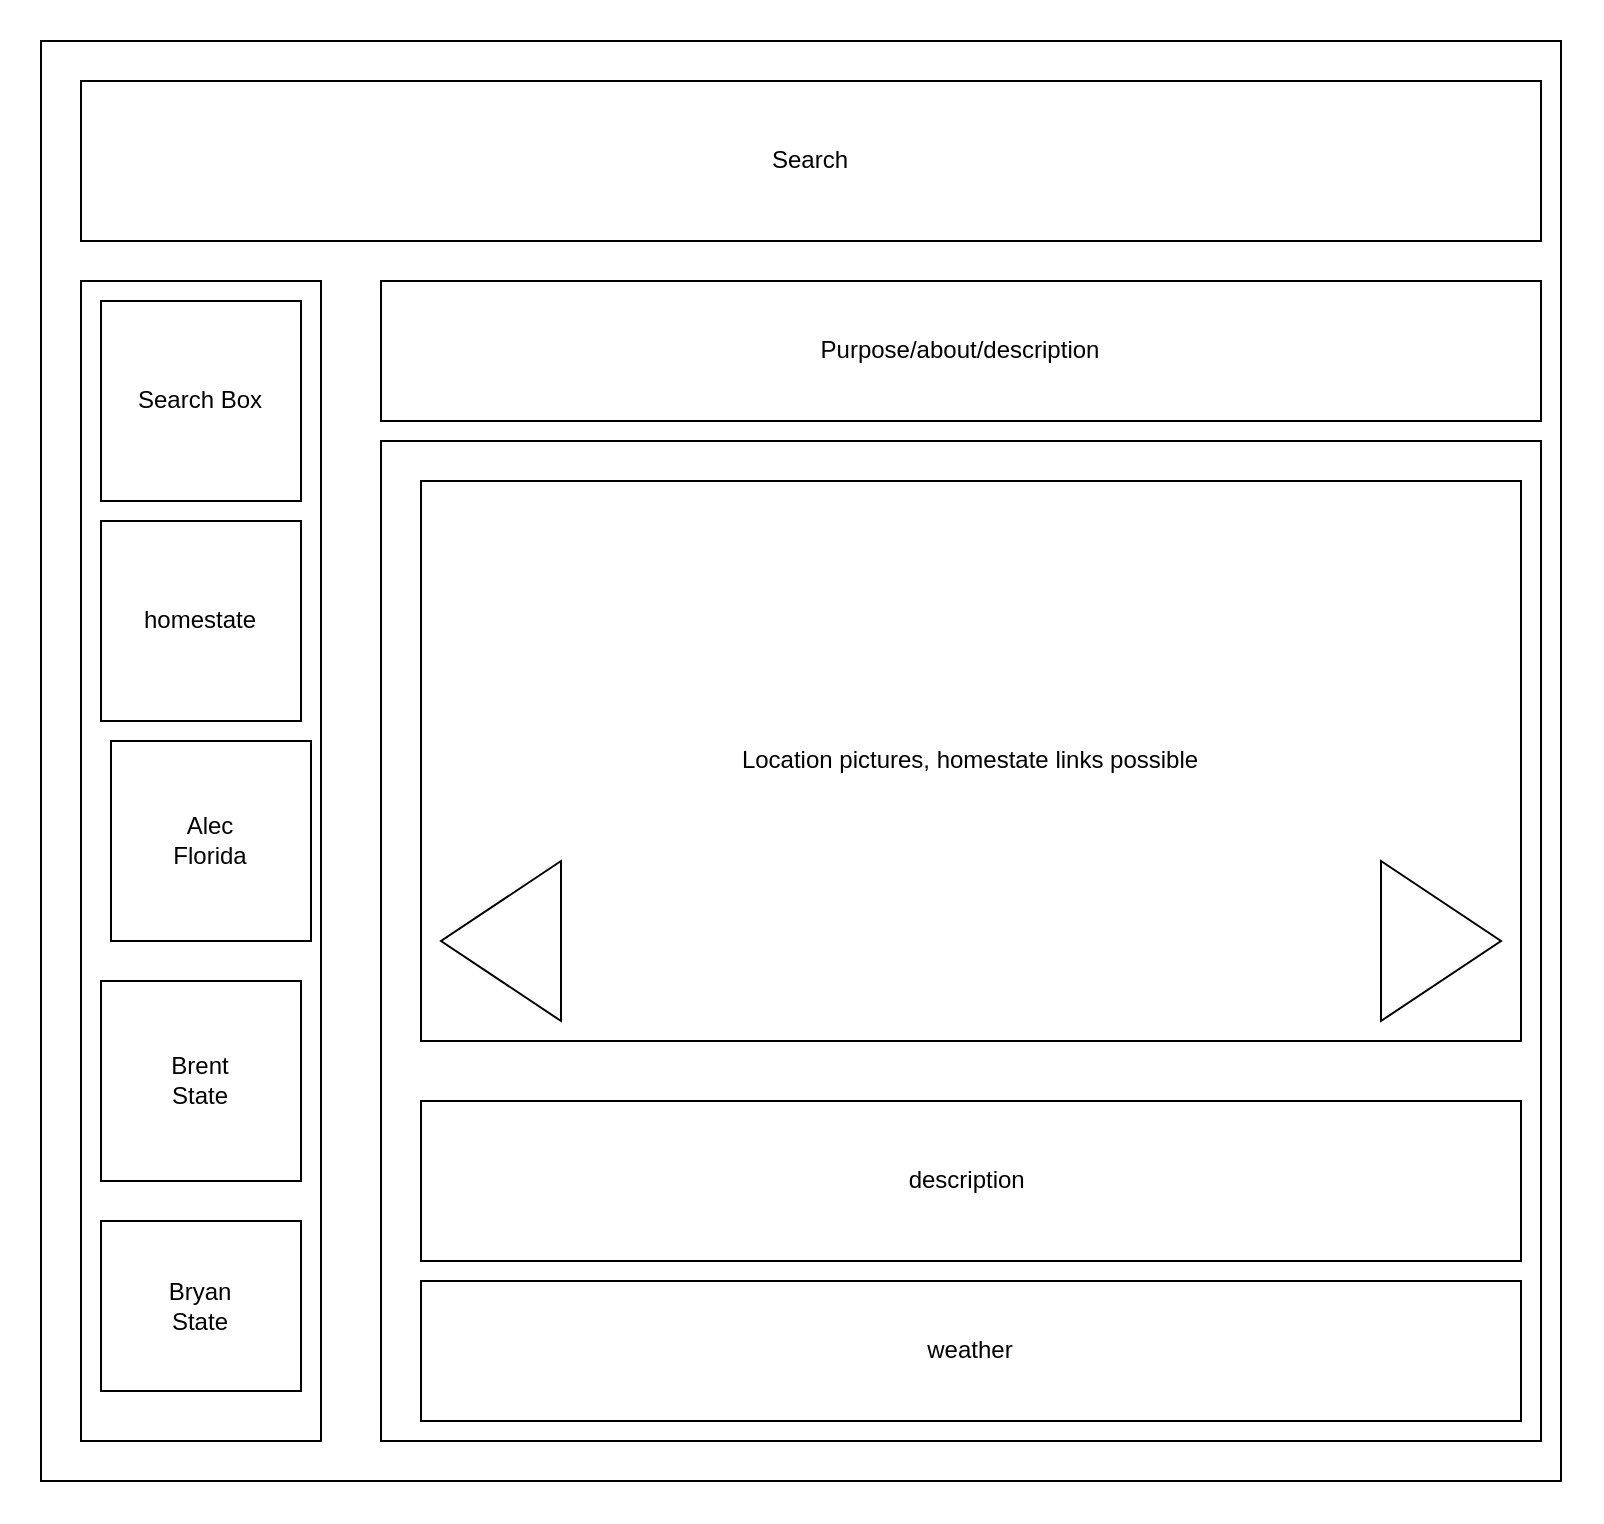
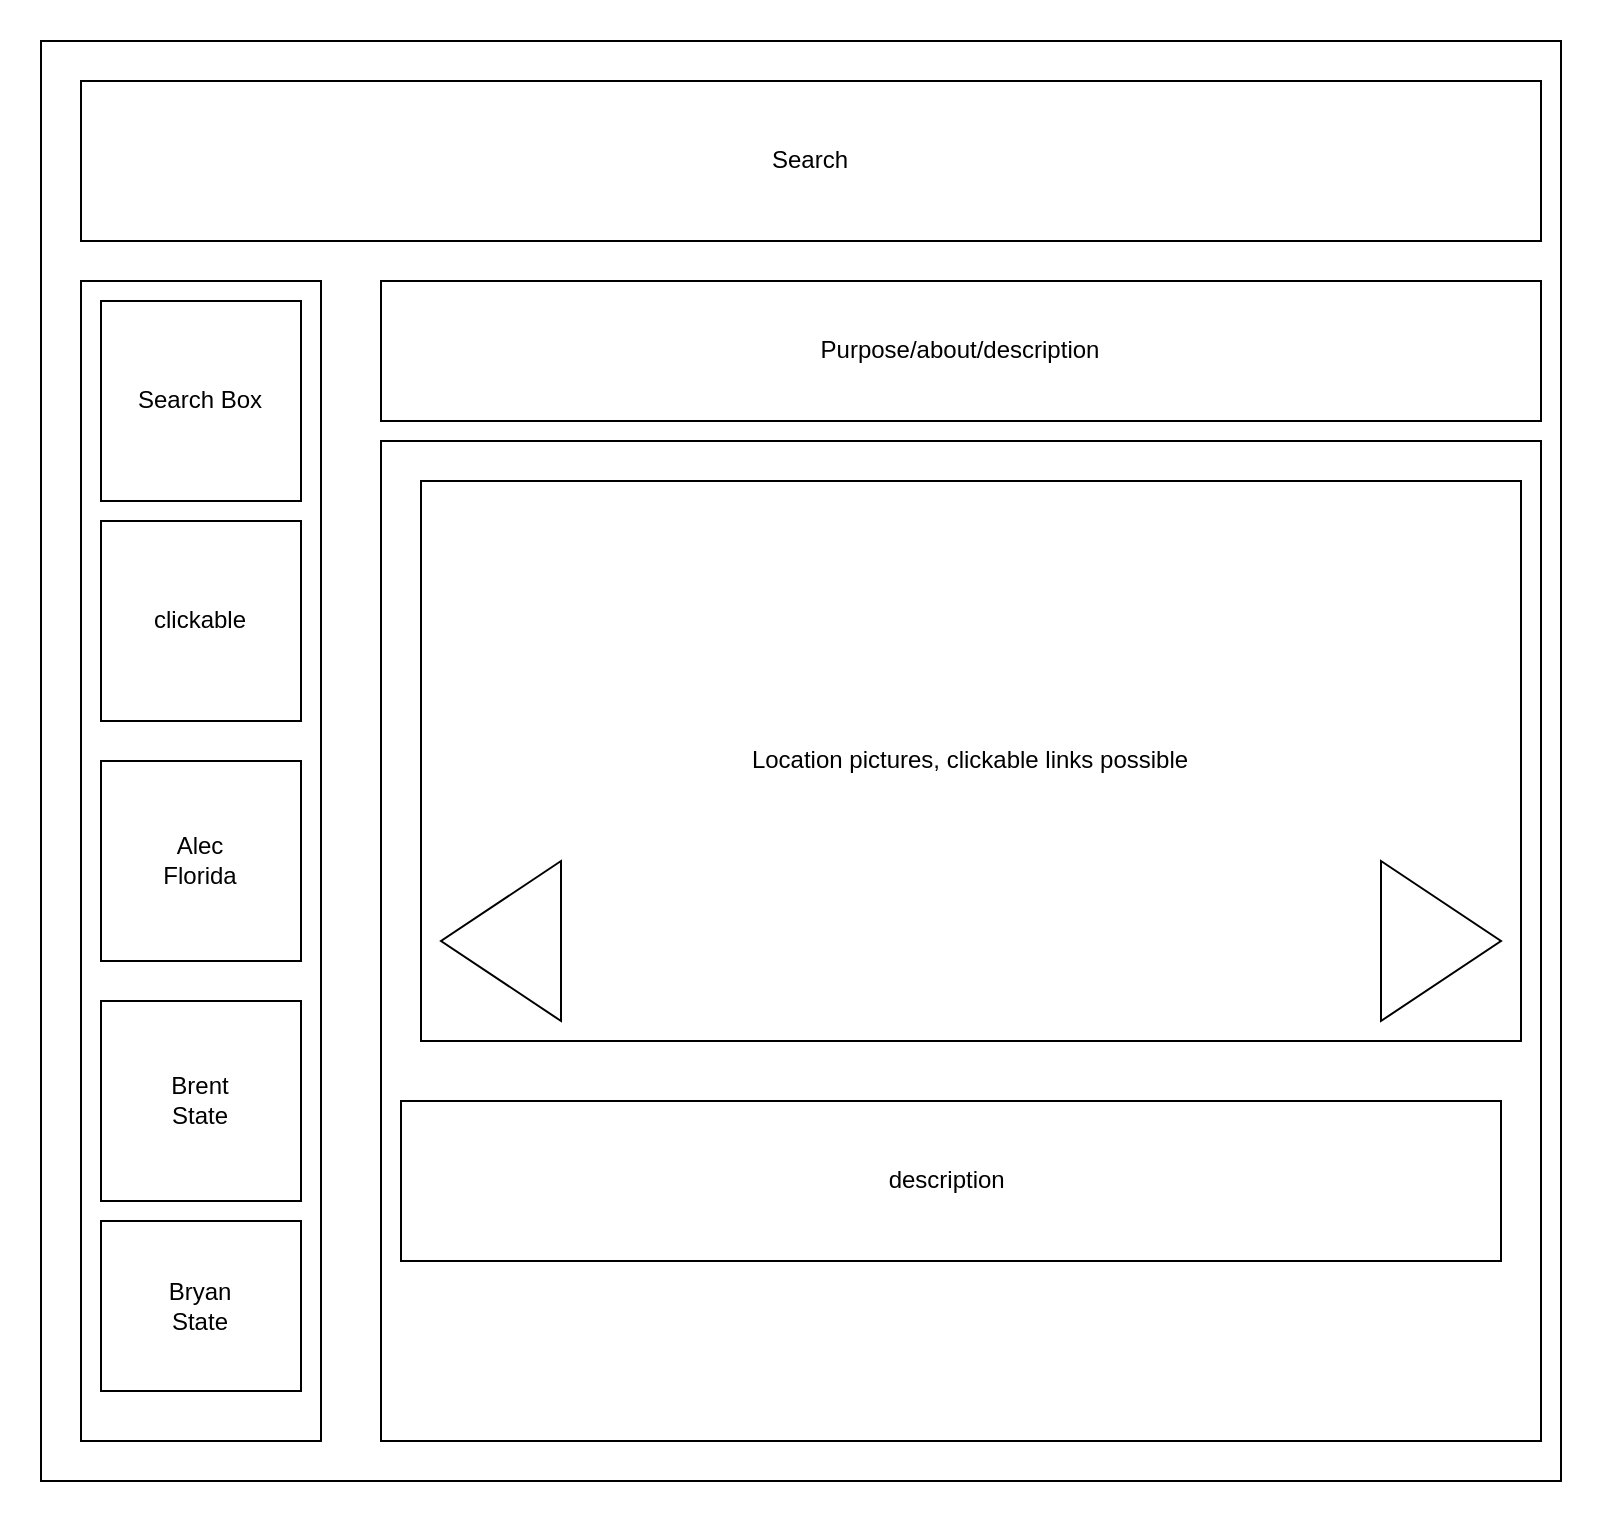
  <mxCell id="0" />
  <mxCell id="1" parent="0" />
  <mxCell id="2" value="" style="rounded=0;whiteSpace=wrap;html=1;" vertex="1" parent="1"><mxGeometry x="20" y="20" width="760" height="720" as="geometry" /></mxCell>
  <mxCell id="3" value="Search" style="rounded=0;whiteSpace=wrap;html=1;" vertex="1" parent="1"><mxGeometry x="40" y="40" width="730" height="80" as="geometry" /></mxCell>
  <mxCell id="4" value="" style="rounded=0;whiteSpace=wrap;html=1;" vertex="1" parent="1"><mxGeometry x="40" y="140" width="120" height="580" as="geometry" /></mxCell>
  <mxCell id="5" value="Purpose/about/description" style="rounded=0;whiteSpace=wrap;html=1;" vertex="1" parent="1"><mxGeometry x="190" y="140" width="580" height="70" as="geometry" /></mxCell>
  <mxCell id="6" value="" style="rounded=0;whiteSpace=wrap;html=1;" vertex="1" parent="1"><mxGeometry x="190" y="220" width="580" height="500" as="geometry" /></mxCell>
  <mxCell id="7" value="Search Box" style="whiteSpace=wrap;html=1;aspect=fixed;" vertex="1" parent="1"><mxGeometry x="50" y="150" width="100" height="100" as="geometry" /></mxCell>
- <mxCell id="8" value="homestate" style="whiteSpace=wrap;html=1;aspect=fixed;" vertex="1" parent="1"><mxGeometry x="50" y="260" width="100" height="100" as="geometry" /></mxCell>
- <mxCell id="9" value="Alec&lt;br&gt;Florida" style="whiteSpace=wrap;html=1;aspect=fixed;" vertex="1" parent="1"><mxGeometry x="55" y="370" width="100" height="100" as="geometry" /></mxCell>
- <mxCell id="10" value="Brent&lt;br&gt;State" style="whiteSpace=wrap;html=1;aspect=fixed;" vertex="1" parent="1"><mxGeometry x="50" y="490" width="100" height="100" as="geometry" /></mxCell>
+ <mxCell id="8" value="clickable" style="whiteSpace=wrap;html=1;aspect=fixed;" vertex="1" parent="1"><mxGeometry x="50" y="260" width="100" height="100" as="geometry" /></mxCell>
+ <mxCell id="9" value="Alec&lt;br&gt;Florida" style="whiteSpace=wrap;html=1;aspect=fixed;" vertex="1" parent="1"><mxGeometry x="50" y="380" width="100" height="100" as="geometry" /></mxCell>
+ <mxCell id="10" value="Brent&lt;br&gt;State" style="whiteSpace=wrap;html=1;aspect=fixed;" vertex="1" parent="1"><mxGeometry x="50" y="500" width="100" height="100" as="geometry" /></mxCell>
  <mxCell id="11" value="Bryan&lt;br&gt;State" style="whiteSpace=wrap;html=1;aspect=fixed;" vertex="1" parent="1"><mxGeometry x="50" y="610" width="100" height="85" as="geometry" /></mxCell>
- <mxCell id="12" value="Location pictures, homestate links possible" style="rounded=0;whiteSpace=wrap;html=1;" vertex="1" parent="1"><mxGeometry x="210" y="240" width="550" height="280" as="geometry" /></mxCell>
+ <mxCell id="12" value="Location pictures, clickable links possible" style="rounded=0;whiteSpace=wrap;html=1;" vertex="1" parent="1"><mxGeometry x="210" y="240" width="550" height="280" as="geometry" /></mxCell>
  <mxCell id="13" value="" style="triangle;whiteSpace=wrap;html=1;" vertex="1" parent="1"><mxGeometry x="690" y="430" width="60" height="80" as="geometry" /></mxCell>
  <mxCell id="14" value="" style="triangle;whiteSpace=wrap;html=1;rotation=-180;" vertex="1" parent="1"><mxGeometry x="220" y="430" width="60" height="80" as="geometry" /></mxCell>
- <mxCell id="15" value="description&amp;nbsp;" style="rounded=0;whiteSpace=wrap;html=1;" vertex="1" parent="1"><mxGeometry x="210" y="550" width="550" height="80" as="geometry" /></mxCell>
- <mxCell id="16" value="weather" style="rounded=0;whiteSpace=wrap;html=1;" vertex="1" parent="1"><mxGeometry x="210" y="640" width="550" height="70" as="geometry" /></mxCell>
+ <mxCell id="15" value="description&amp;nbsp;" style="rounded=0;whiteSpace=wrap;html=1;" vertex="1" parent="1"><mxGeometry x="200" y="550" width="550" height="80" as="geometry" /></mxCell>
